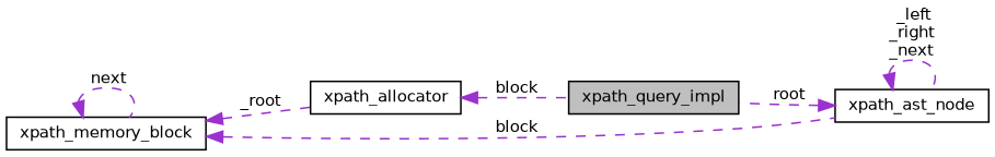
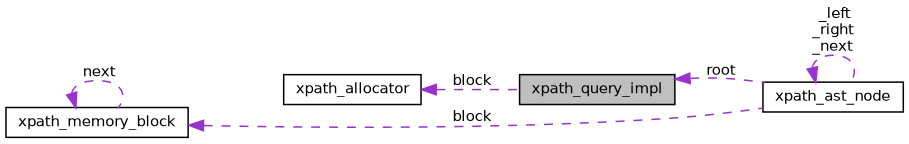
  digraph {
    rankdir=LR
    node [color=black fillcolor=white fontname=Helvetica fontsize=10 shape=record style=filled]
    edge [color=darkorchid3 dir=back fontname=Helvetica fontsize=10 labelfontname=Helvetica labelfontsize=10 style=dashed]
    n1 [fillcolor=grey75 fontcolor=black height=0.2 label=xpath_query_impl width=0.4]
    n2 [height=0.2 label=xpath_memory_block width=0.4]
    n3 [height=0.2 label=xpath_allocator width=0.4]
    n4 [height=0.2 label=xpath_ast_node width=0.4]
    n2 -> n2 [label=" next"]
-   n2 -> n3 [label=" _root"]
    n2 -> n4 [label=" block"]
    n3 -> n1 [label=" block"]
-   n4 -> n1 [label=" root"]
+   n1 -> n4 [label=" root"]
    n4 -> n4 [label=" _left\n_right\n_next"]
  }
